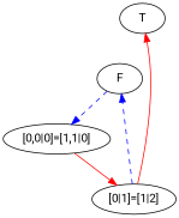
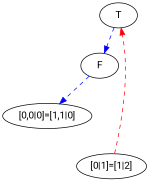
  digraph {
    fontname=Roboto
    node [fontname=Roboto]
    edge [color=blue fontname=Roboto]
    n1 [label=T]
    n2 [label=F]
    n3 [label="[0,0|0]=[1,1|0]"]
    n4 [label="[0|1]=[1|2]"]
    n2 -> n3 [style=dashed]
-   n3 -> n4 [color=red]
-   n4 -> n1 [color=red]
-   n4 -> n2 [style=dashed]
+   n4 -> n1 [color=red style=dashed]
+   n1 -> n2 [style=dashed]
  }
